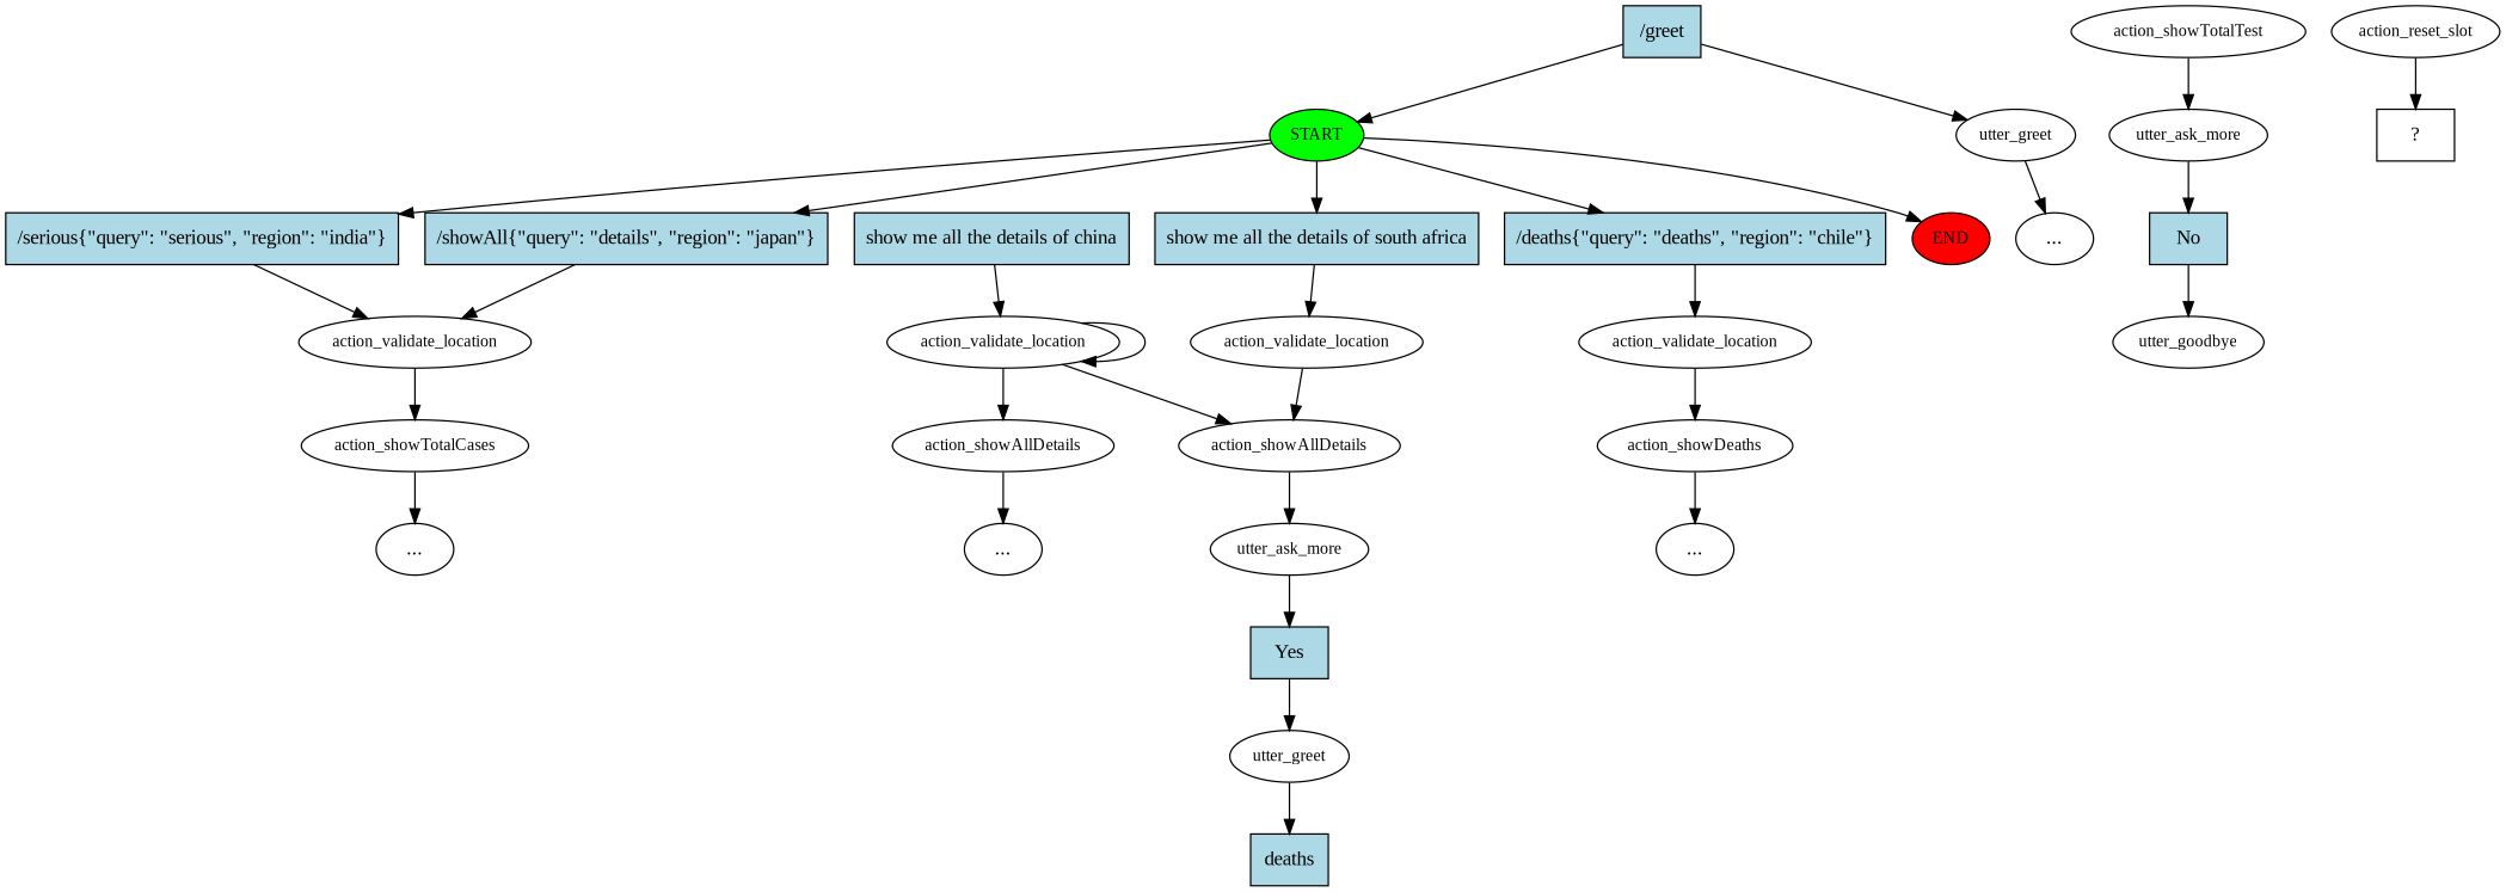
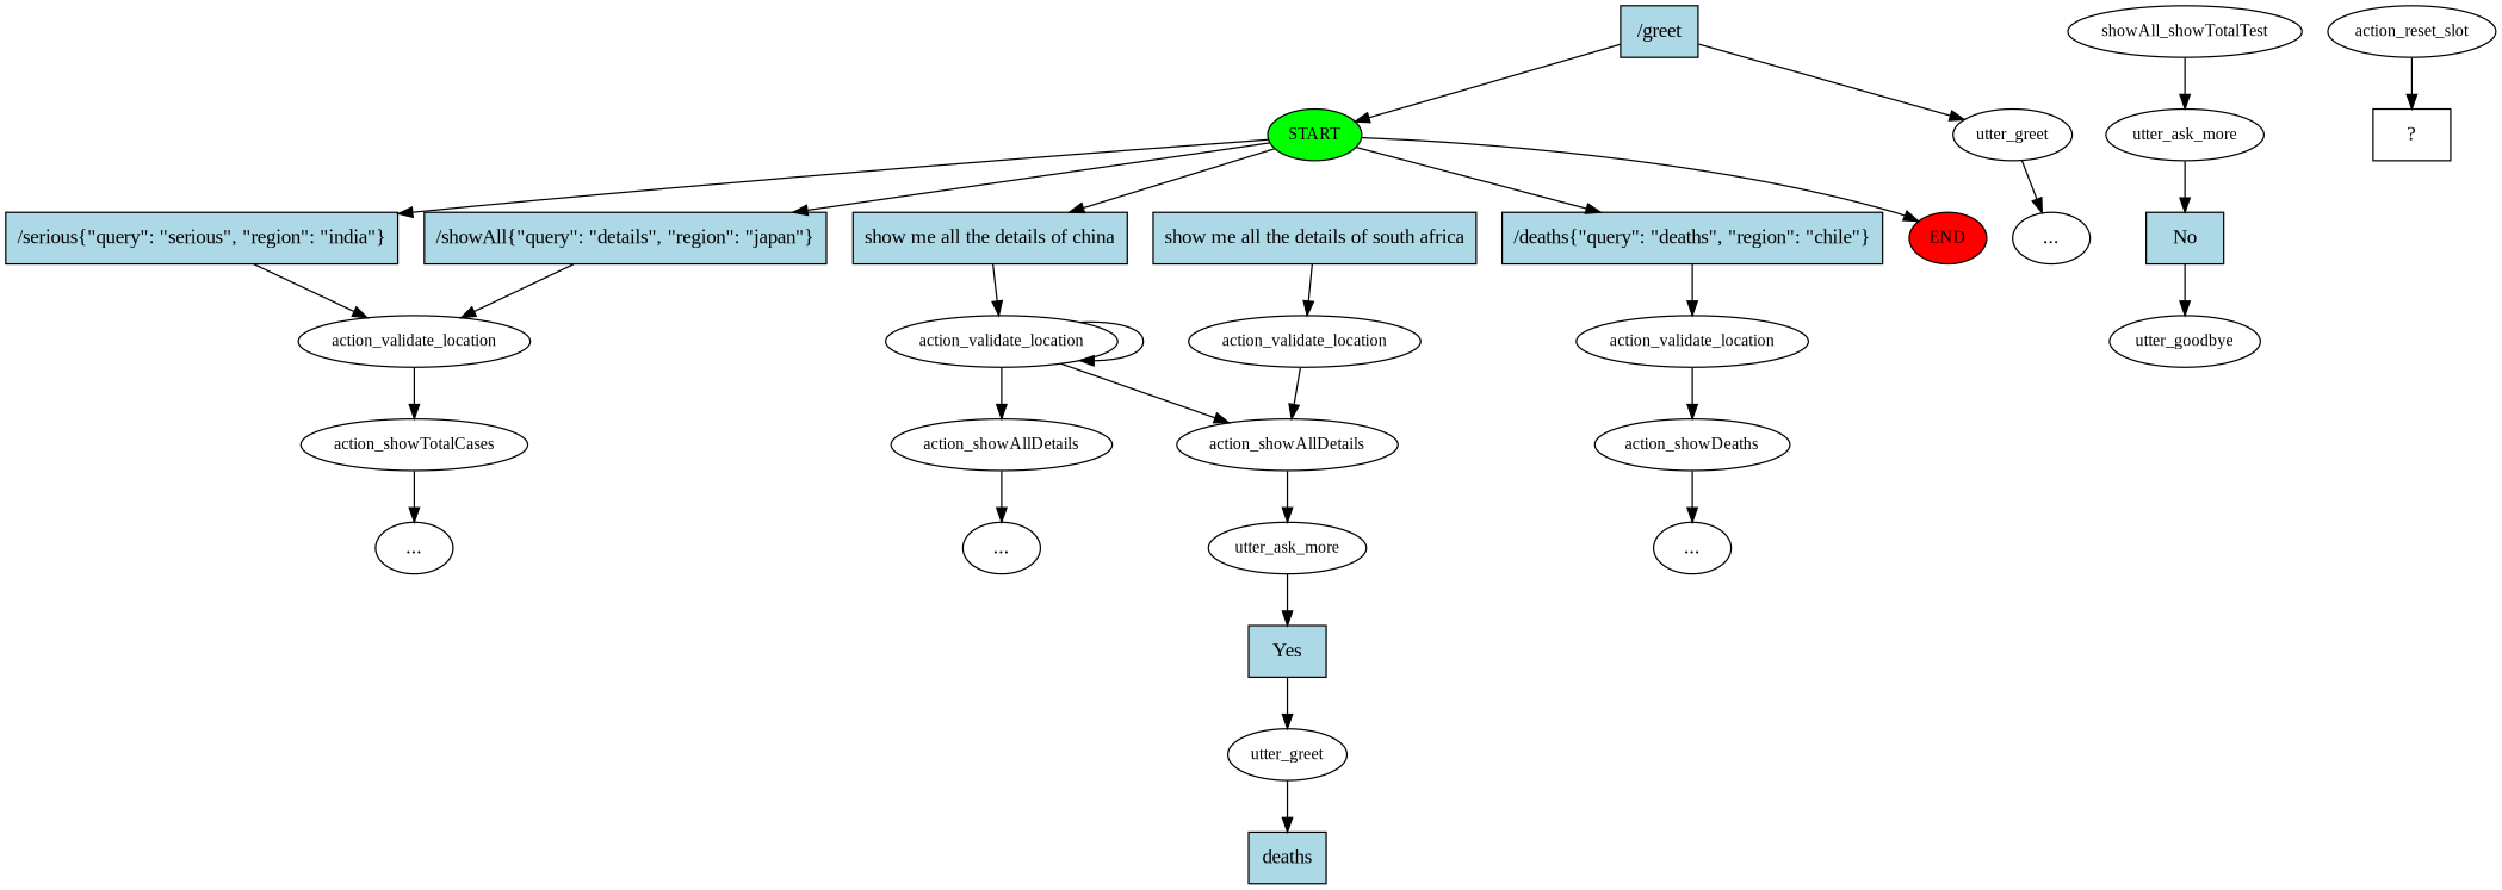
  digraph {
    fontname="Liberation Serif"
    node [fontname="Liberation Serif" fontsize=12]
    edge [fontname="Liberation Serif"]
    n1 [fillcolor=green label=START style=filled]
    n2 [fillcolor=red label=END style=filled]
    n3 [fillcolor=lightblue label="/showAll{\"query\": \"details\", \"region\": \"japan\"}" shape=rect style=filled fontsize=""]
    n4 [fillcolor=lightblue label="/serious{\"query\": \"serious\", \"region\": \"india\"}" shape=rect style=filled fontsize=""]
    n5 [fillcolor=lightblue label="show me all the details of china" shape=rect style=filled fontsize=""]
    n6 [fillcolor=lightblue label="/deaths{\"query\": \"deaths\", \"region\": \"chile\"}" shape=rect style=filled fontsize=""]
    n7 [fillcolor=lightblue label="/greet" shape=rect style=filled fontsize=""]
    n8 [label=utter_greet]
    n9 [label=action_validate_location]
    n10 [label=action_validate_location]
    n11 [label=action_validate_location]
    n12 [label="..." fontsize=""]
    n13 [label=action_showTotalCases]
    n14 [label="..." fontsize=""]
    n15 [label=action_showAllDetails]
    n16 [label=action_showAllDetails]
    n17 [label="..." fontsize=""]
    n18 [label=utter_ask_more]
    n19 [label=action_showDeaths]
    n20 [label="..." fontsize=""]
    n21 [fillcolor=lightblue label=Yes shape=rect style=filled fontsize=""]
    n22 [label=utter_greet]
    n23 [fillcolor=lightblue label=deaths shape=rect style=filled fontsize=""]
-   n24 [label=action_showTotalTest]
+   n24 [label=showAll_showTotalTest]
    n25 [label=utter_ask_more]
    n26 [fillcolor=lightblue label=No shape=rect style=filled fontsize=""]
    n27 [label=utter_goodbye]
    n28 [label=action_reset_slot]
    n29 [label="  ?  " shape=rect fontsize=""]
    n30 [fillcolor=lightblue label="show me all the details of south africa" shape=rect style=filled fontsize=""]
    n31 [label=action_validate_location]
    n1 -> n2
    n1 -> n3
    n1 -> n4
-   n1 -> n30
+   n1 -> n5
    n1 -> n6
    n3 -> n9
    n4 -> n9
    n5 -> n10
    n6 -> n11
    n7 -> n1
    n7 -> n8
    n8 -> n12
    n9 -> n13
    n10 -> n10
    n10 -> n15
    n10 -> n16
    n11 -> n19
    n13 -> n14
    n15 -> n17
    n16 -> n18
    n18 -> n21
    n19 -> n20
    n21 -> n22
    n22 -> n23
    n24 -> n25
    n25 -> n26
    n26 -> n27
    n28 -> n29
    n30 -> n31
    n31 -> n16
  }
